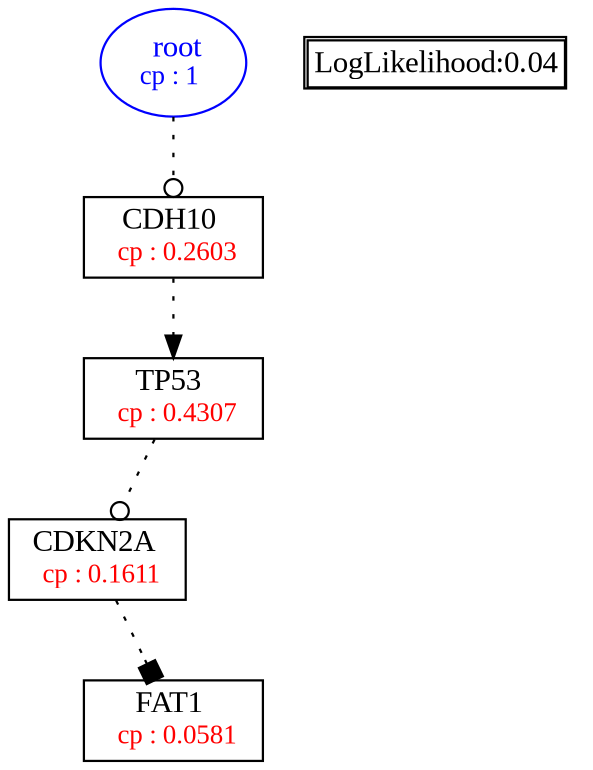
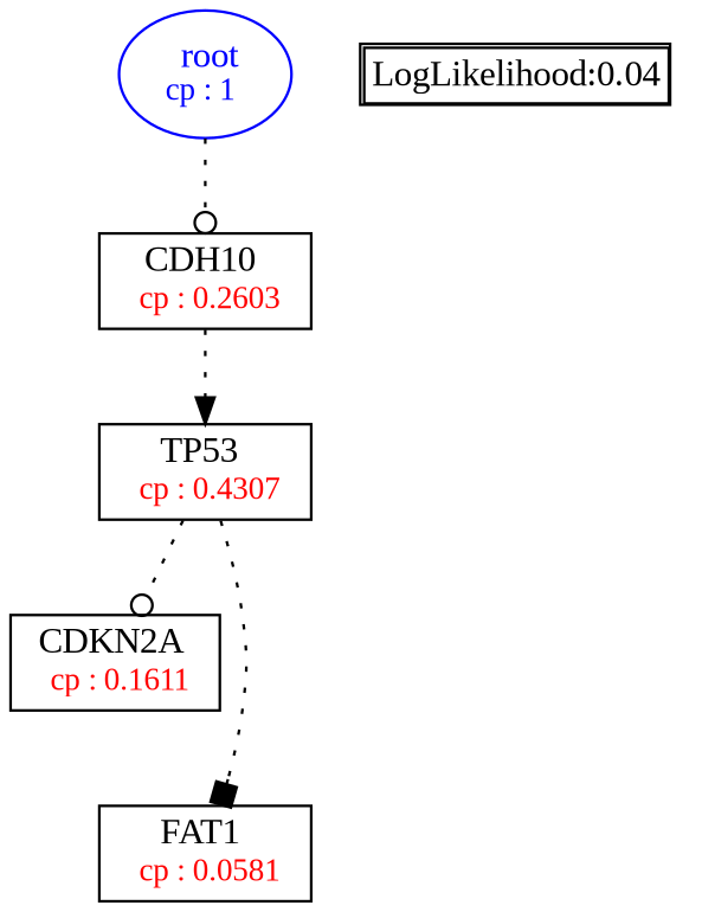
  digraph {
    fontname="Liberation Serif"
    fontsize=10
    node [fontname="Liberation Serif" shape=box]
    edge [arrowhead=odot fontname="Liberation Serif" style=dotted]
    n1 [color=Blue label=<<font color='Blue'> root</font><br/><font color='Blue' POINT-SIZE='12'>cp : 1 </font>> shape=oval]
    n2 [label=<CDH10 <br/> <font color='Red' POINT-SIZE='12'> cp : 0.2603 </font>>]
    n3 [label=<TP53 <br/> <font color='Red' POINT-SIZE='12'> cp : 0.4307 </font>>]
    n4 [label=<CDKN2A <br/> <font color='Red' POINT-SIZE='12'> cp : 0.1611 </font>>]
    n5 [label=<FAT1 <br/> <font color='Red' POINT-SIZE='12'> cp : 0.0581 </font>>]
    n6 [label=<<TABLE BORDER="1" CELLBORDER="1" CELLSPACING="0" >     <TR><TD ALIGN="LEFT">LogLikelihood:0.04</TD></TR>     </TABLE>> shape=plaintext]
    n1 -> n2
    n2 -> n3 [arrowhead=normal]
    n3 -> n4
-   n4 -> n5 [arrowhead=box]
+   n3 -> n5 [arrowhead=box]
  }
